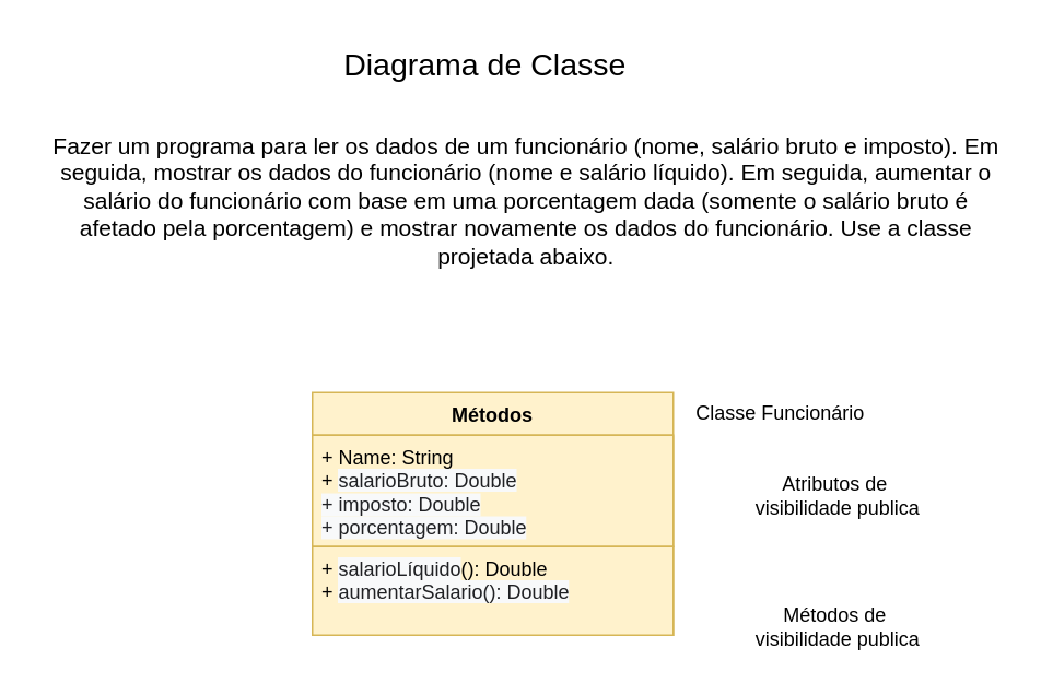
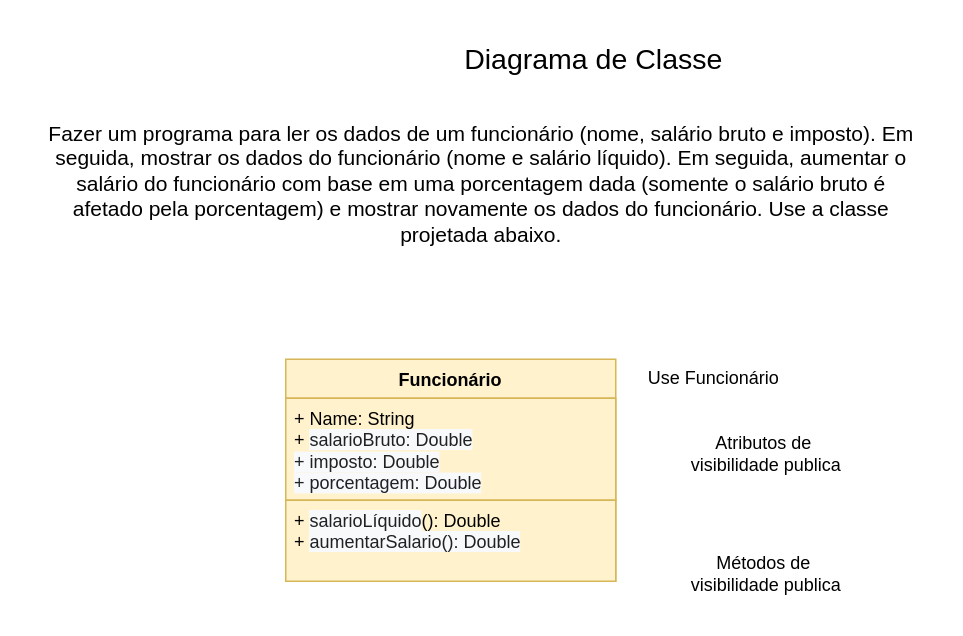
  <mxCell id="0" />
  <mxCell id="1" parent="0" />
- <mxCell id="2" value="Métodos" style="swimlane;fontStyle=1;align=center;verticalAlign=top;childLayout=stackLayout;horizontal=1;startSize=26;horizontalStack=0;resizeParent=1;resizeParentMax=0;resizeLast=0;collapsible=1;marginBottom=0;whiteSpace=wrap;html=1;fillColor=#fff2cc;strokeColor=#d6b656;" vertex="1" parent="1"><mxGeometry x="190" y="239" width="220" height="148" as="geometry" /></mxCell>
+ <mxCell id="2" value="Funcionário" style="swimlane;fontStyle=1;align=center;verticalAlign=top;childLayout=stackLayout;horizontal=1;startSize=26;horizontalStack=0;resizeParent=1;resizeParentMax=0;resizeLast=0;collapsible=1;marginBottom=0;whiteSpace=wrap;html=1;fillColor=#fff2cc;strokeColor=#d6b656;" vertex="1" parent="1"><mxGeometry x="190" y="239" width="220" height="148" as="geometry" /></mxCell>
  <mxCell id="3" value="+ Name: String&lt;div style=&quot;&quot;&gt;&lt;font style=&quot;font-size: 12px;&quot;&gt;+&amp;nbsp;&lt;span style=&quot;background-color: rgb(248, 249, 250); color: rgb(32, 33, 36); font-family: inherit;&quot;&gt;salarioBruto: Double&lt;/span&gt;&lt;/font&gt;&lt;/div&gt;&lt;div style=&quot;&quot;&gt;&lt;span style=&quot;background-color: rgb(248, 249, 250); color: rgb(32, 33, 36); font-family: inherit;&quot;&gt;&lt;font style=&quot;font-size: 12px;&quot;&gt;+ imposto: Double&lt;/font&gt;&lt;/span&gt;&lt;/div&gt;&lt;div style=&quot;&quot;&gt;&lt;span style=&quot;background-color: rgb(248, 249, 250); color: rgb(32, 33, 36); font-family: inherit;&quot;&gt;&lt;font style=&quot;font-size: 12px;&quot;&gt;+ porcentagem: Double&lt;/font&gt;&lt;/span&gt;&lt;/div&gt;&lt;div style=&quot;&quot;&gt;&lt;span style=&quot;background-color: rgb(248, 249, 250); color: rgb(32, 33, 36); font-family: inherit;&quot;&gt;&lt;font style=&quot;font-size: 12px;&quot;&gt;&lt;br&gt;&lt;/font&gt;&lt;/span&gt;&lt;/div&gt;&lt;div style=&quot;&quot;&gt;&lt;span style=&quot;background-color: rgb(248, 249, 250); color: rgb(32, 33, 36); font-family: inherit;&quot;&gt;&lt;br&gt;&lt;/span&gt;&lt;/div&gt;" style="text;strokeColor=#d6b656;fillColor=#fff2cc;align=left;verticalAlign=top;spacingLeft=4;spacingRight=4;overflow=hidden;rotatable=0;points=[[0,0.5],[1,0.5]];portConstraint=eastwest;whiteSpace=wrap;html=1;" vertex="1" parent="2"><mxGeometry y="26" width="220" height="68" as="geometry" /></mxCell>
  <mxCell id="4" value="" style="line;strokeWidth=1;fillColor=none;align=left;verticalAlign=middle;spacingTop=-1;spacingLeft=3;spacingRight=3;rotatable=0;labelPosition=right;points=[];portConstraint=eastwest;strokeColor=inherit;" vertex="1" parent="2"><mxGeometry y="94" width="220" as="geometry" /></mxCell>
  <mxCell id="5" value="&lt;font style=&quot;font-size: 12px;&quot;&gt;+&amp;nbsp;&lt;span style=&quot;background-color: rgb(248, 249, 250); color: rgb(32, 33, 36); font-family: inherit;&quot;&gt;salarioLíquido&lt;/span&gt;&lt;span style=&quot;background-color: initial;&quot;&gt;(): Double&lt;/span&gt;&lt;/font&gt;&lt;div&gt;&lt;font style=&quot;font-size: 12px;&quot;&gt;&lt;span style=&quot;background-color: initial;&quot;&gt;+&amp;nbsp;&lt;/span&gt;&lt;/font&gt;&lt;span style=&quot;background-color: rgb(248, 249, 250); color: rgb(32, 33, 36); font-family: inherit;&quot;&gt;aumentarSalario(): Double&lt;/span&gt;&lt;/div&gt;" style="text;strokeColor=#d6b656;fillColor=#fff2cc;align=left;verticalAlign=top;spacingLeft=4;spacingRight=4;overflow=hidden;rotatable=0;points=[[0,0.5],[1,0.5]];portConstraint=eastwest;whiteSpace=wrap;html=1;" vertex="1" parent="2"><mxGeometry y="94" width="220" height="54" as="geometry" /></mxCell>
  <mxCell id="6" value="Atributos de&amp;nbsp;&lt;div&gt;visibilidade publica&lt;/div&gt;" style="text;html=1;align=center;verticalAlign=middle;resizable=0;points=[];autosize=1;strokeColor=none;fillColor=none;" vertex="1" parent="1"><mxGeometry x="450" y="282" width="120" height="40" as="geometry" /></mxCell>
  <mxCell id="7" value="Métodos de&amp;nbsp;&lt;div&gt;visibilidade publica&lt;/div&gt;" style="text;html=1;align=center;verticalAlign=middle;resizable=0;points=[];autosize=1;strokeColor=none;fillColor=none;" vertex="1" parent="1"><mxGeometry x="450" y="362" width="120" height="40" as="geometry" /></mxCell>
- <mxCell id="8" value="Classe Funcionário" style="text;html=1;align=center;verticalAlign=middle;resizable=0;points=[];autosize=1;strokeColor=none;fillColor=none;" vertex="1" parent="1"><mxGeometry x="410" y="237" width="130" height="30" as="geometry" /></mxCell>
- <mxCell id="9" value="&lt;font style=&quot;font-size: 19px;&quot;&gt;Diagrama de Classe&lt;/font&gt;" style="text;html=1;align=center;verticalAlign=middle;resizable=0;points=[];autosize=1;strokeColor=none;fillColor=none;" vertex="1" parent="1"><mxGeometry x="195" y="20" width="200" height="40" as="geometry" /></mxCell>
+ <mxCell id="8" value="Use Funcionário" style="text;html=1;align=center;verticalAlign=middle;resizable=0;points=[];autosize=1;strokeColor=none;fillColor=none;" vertex="1" parent="1"><mxGeometry x="410" y="237" width="130" height="30" as="geometry" /></mxCell>
+ <mxCell id="9" value="&lt;font style=&quot;font-size: 19px;&quot;&gt;Diagrama de Classe&lt;/font&gt;" style="text;html=1;align=center;verticalAlign=middle;resizable=0;points=[];autosize=1;strokeColor=none;fillColor=none;" vertex="1" parent="1"><mxGeometry x="295" y="20" width="200" height="40" as="geometry" /></mxCell>
  <mxCell id="10" value="&lt;font style=&quot;font-size: 14px;&quot;&gt;Fazer um programa para ler os dados de um funcionário (nome, salário bruto e imposto). Em&lt;br&gt;seguida, mostrar os dados do funcionário (nome e salário líquido). Em seguida, aumentar o&lt;br&gt;salário do funcionário com base em uma porcentagem dada (somente o salário bruto é&lt;br&gt;afetado pela porcentagem) e mostrar novamente os dados do funcionário. Use a classe&lt;br&gt;projetada abaixo.&lt;/font&gt;" style="text;html=1;align=center;verticalAlign=middle;resizable=0;points=[];autosize=1;strokeColor=none;fillColor=none;" vertex="1" parent="1"><mxGeometry x="20" y="72" width="600" height="100" as="geometry" /></mxCell>
